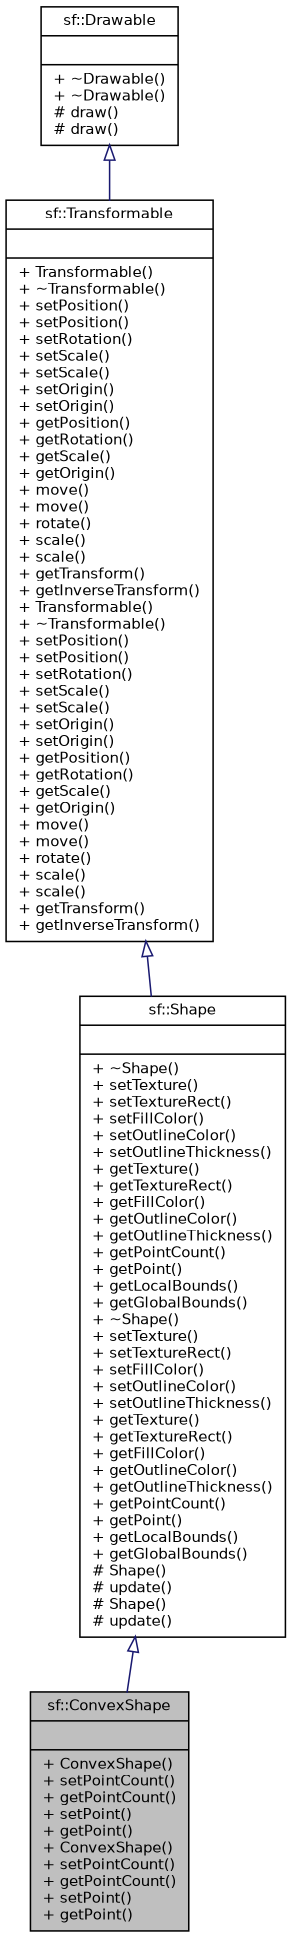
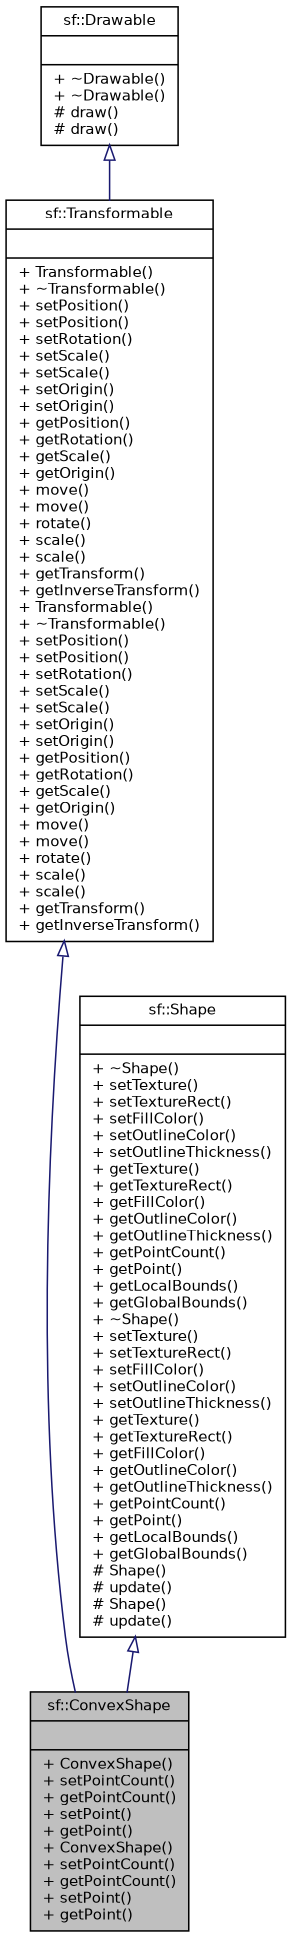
  digraph {
    node [color=black fillcolor=white fontname=Helvetica fontsize=10 shape=record style=filled]
    edge [arrowtail=onormal color=midnightblue dir=back fontname=Helvetica fontsize=10 labelfontname=Helvetica labelfontsize=10 style=solid]
    n1 [fillcolor=grey75 fontcolor=black height=0.2 label="{sf::ConvexShape\n||+ ConvexShape()\l+ setPointCount()\l+ getPointCount()\l+ setPoint()\l+ getPoint()\l+ ConvexShape()\l+ setPointCount()\l+ getPointCount()\l+ setPoint()\l+ getPoint()\l}" width=0.4]
    n2 [height=0.2 label="{sf::Shape\n||+ ~Shape()\l+ setTexture()\l+ setTextureRect()\l+ setFillColor()\l+ setOutlineColor()\l+ setOutlineThickness()\l+ getTexture()\l+ getTextureRect()\l+ getFillColor()\l+ getOutlineColor()\l+ getOutlineThickness()\l+ getPointCount()\l+ getPoint()\l+ getLocalBounds()\l+ getGlobalBounds()\l+ ~Shape()\l+ setTexture()\l+ setTextureRect()\l+ setFillColor()\l+ setOutlineColor()\l+ setOutlineThickness()\l+ getTexture()\l+ getTextureRect()\l+ getFillColor()\l+ getOutlineColor()\l+ getOutlineThickness()\l+ getPointCount()\l+ getPoint()\l+ getLocalBounds()\l+ getGlobalBounds()\l# Shape()\l# update()\l# Shape()\l# update()\l}" width=0.4]
    n3 [height=0.2 label="{sf::Drawable\n||+ ~Drawable()\l+ ~Drawable()\l# draw()\l# draw()\l}" width=0.4]
    n4 [height=0.2 label="{sf::Transformable\n||+ Transformable()\l+ ~Transformable()\l+ setPosition()\l+ setPosition()\l+ setRotation()\l+ setScale()\l+ setScale()\l+ setOrigin()\l+ setOrigin()\l+ getPosition()\l+ getRotation()\l+ getScale()\l+ getOrigin()\l+ move()\l+ move()\l+ rotate()\l+ scale()\l+ scale()\l+ getTransform()\l+ getInverseTransform()\l+ Transformable()\l+ ~Transformable()\l+ setPosition()\l+ setPosition()\l+ setRotation()\l+ setScale()\l+ setScale()\l+ setOrigin()\l+ setOrigin()\l+ getPosition()\l+ getRotation()\l+ getScale()\l+ getOrigin()\l+ move()\l+ move()\l+ rotate()\l+ scale()\l+ scale()\l+ getTransform()\l+ getInverseTransform()\l}" width=0.4]
    n2 -> n1
    n3 -> n4
-   n4 -> n2
+   n4 -> n1
  }
